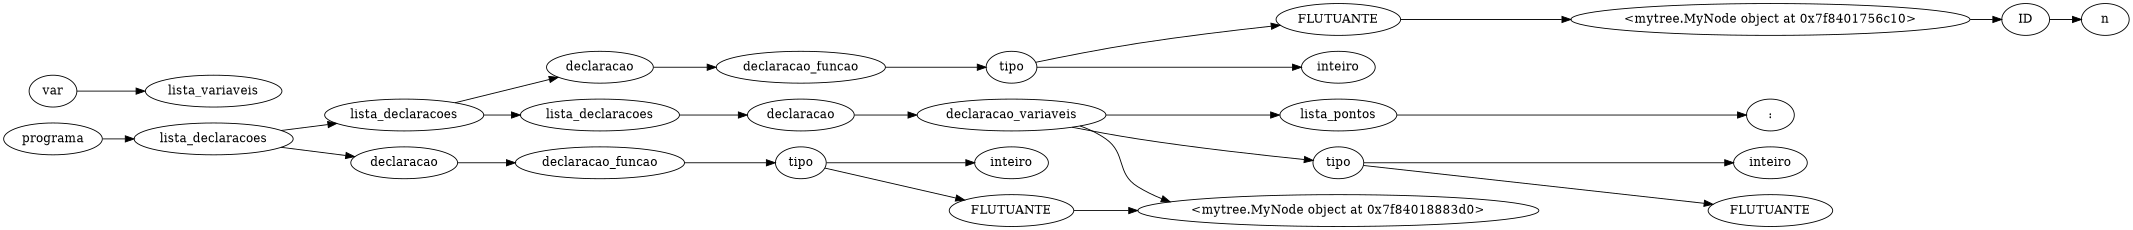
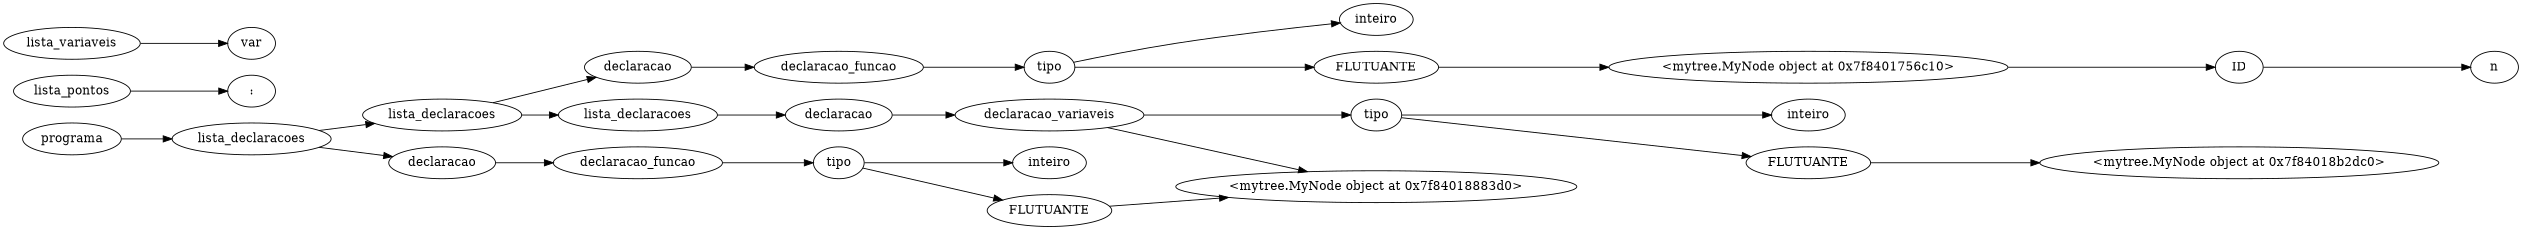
  digraph {
    rankdir=LR
    n1 [label=programa]
    n2 [label=lista_declaracoes]
    n3 [label=lista_declaracoes]
    n4 [label=declaracao]
    n5 [label=lista_declaracoes]
    n6 [label=declaracao]
    n7 [label=declaracao_funcao]
    n8 [label=declaracao]
    n9 [label=declaracao_funcao]
    n10 [label=declaracao_variaveis]
    n11 [label=tipo]
    n12 [label=lista_pontos]
    n13 [label="<mytree.MyNode object at 0x7f84018883d0>"]
    n14 [label=inteiro]
    n15 [label=FLUTUANTE]
    n16 [label=":"]
    n17 [label=lista_variaveis]
    n18 [label=var]
+   n19 [label="<mytree.MyNode object at 0x7f84018b2dc0>"]
    n20 [label=ID]
    n21 [label=n]
    n22 [label=tipo]
    n23 [label=inteiro]
    n24 [label=FLUTUANTE]
    n25 [label="<mytree.MyNode object at 0x7f8401756c10>"]
    n26 [label=tipo]
    n27 [label=inteiro]
    n28 [label=FLUTUANTE]
    n1 -> n2
    n2 -> n3
    n2 -> n4
    n3 -> n5
    n3 -> n6
    n4 -> n7
    n5 -> n8
    n6 -> n9
    n7 -> n26
    n8 -> n10
    n9 -> n22
    n10 -> n11
-   n10 -> n12
    n10 -> n13
    n11 -> n14
    n11 -> n15
    n12 -> n16
-   n18 -> n17
+   n15 -> n19
+   n17 -> n18
    n20 -> n21
    n22 -> n23
    n22 -> n24
    n24 -> n25
    n25 -> n20
    n26 -> n27
    n26 -> n28
    n28 -> n13
  }
